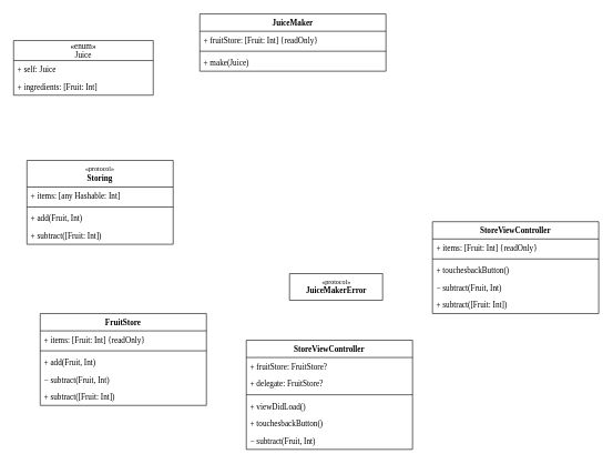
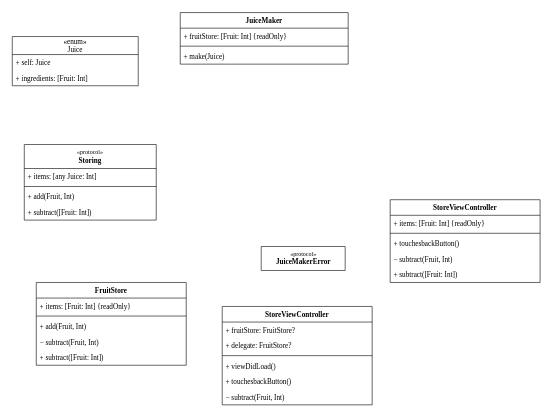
  <mxCell id="0" />
  <mxCell id="1" parent="0" />
  <mxCell id="2" value="«enum»&#10;Juice" style="swimlane;fontStyle=0;childLayout=stackLayout;horizontal=1;startSize=30;fillColor=none;horizontalStack=0;resizeParent=1;resizeParentMax=0;resizeLast=0;collapsible=1;marginBottom=0;fontFamily=JetBrains Mono;fontSource=https%3A%2F%2Ffonts.googleapis.com%2Fcss%3Ffamily%3DJetBrains%2BMono;autosize=1;" vertex="1" parent="1"><mxGeometry x="20" y="60" width="210" height="82" as="geometry"><mxRectangle x="340" y="500" width="100" height="30" as="alternateBounds" /></mxGeometry></mxCell>
  <mxCell id="3" value="+ self: Juice" style="text;strokeColor=none;fillColor=none;align=left;verticalAlign=top;spacingLeft=4;spacingRight=4;overflow=hidden;rotatable=0;points=[[0,0.5],[1,0.5]];portConstraint=eastwest;fontFamily=JetBrains Mono;fontSource=https%3A%2F%2Ffonts.googleapis.com%2Fcss%3Ffamily%3DJetBrains%2BMono;" vertex="1" parent="2"><mxGeometry y="30" width="210" height="26" as="geometry" /></mxCell>
  <mxCell id="4" value="+ ingredients: [Fruit: Int]" style="text;strokeColor=none;fillColor=none;align=left;verticalAlign=top;spacingLeft=4;spacingRight=4;overflow=visible;rotatable=0;points=[[0,0.5],[1,0.5]];portConstraint=eastwest;fontFamily=JetBrains Mono;fontSource=https%3A%2F%2Ffonts.googleapis.com%2Fcss%3Ffamily%3DJetBrains%2BMono;absoluteArcSize=0;noLabel=0;recursiveResize=1;enumerate=0;comic=0;fixedWidth=0;autosize=0;" vertex="1" parent="2"><mxGeometry y="56" width="210" height="26" as="geometry" /></mxCell>
  <mxCell id="5" value="FruitStore" style="swimlane;fontStyle=1;childLayout=stackLayout;horizontal=1;startSize=26;fillColor=none;horizontalStack=0;resizeParent=1;resizeParentMax=0;resizeLast=0;collapsible=1;marginBottom=0;fontFamily=JetBrains Mono;fontSource=https%3A%2F%2Ffonts.googleapis.com%2Fcss%3Ffamily%3DJetBrains%2BMono;" vertex="1" parent="1"><mxGeometry x="60" y="470" width="250" height="138" as="geometry"><mxRectangle x="340" y="500" width="100" height="30" as="alternateBounds" /></mxGeometry></mxCell>
  <mxCell id="6" value="+ items: [Fruit: Int] {readOnly}" style="text;strokeColor=none;fillColor=none;align=left;verticalAlign=top;spacingLeft=4;spacingRight=4;overflow=hidden;rotatable=0;points=[[0,0.5],[1,0.5]];portConstraint=eastwest;fontFamily=JetBrains Mono;fontSource=https%3A%2F%2Ffonts.googleapis.com%2Fcss%3Ffamily%3DJetBrains%2BMono;" vertex="1" parent="5"><mxGeometry y="26" width="250" height="26" as="geometry" /></mxCell>
  <mxCell id="7" value="" style="line;strokeWidth=1;fillColor=none;align=left;verticalAlign=middle;spacingTop=-1;spacingLeft=3;spacingRight=3;rotatable=0;labelPosition=right;points=[];portConstraint=eastwest;strokeColor=inherit;fontFamily=JetBrains Mono;fontSource=https%3A%2F%2Ffonts.googleapis.com%2Fcss%3Ffamily%3DJetBrains%2BMono;" vertex="1" parent="5"><mxGeometry y="52" width="250" height="8" as="geometry" /></mxCell>
  <mxCell id="8" value="+ add(Fruit, Int)" style="text;strokeColor=none;fillColor=none;align=left;verticalAlign=top;spacingLeft=4;spacingRight=4;overflow=hidden;rotatable=0;points=[[0,0.5],[1,0.5]];portConstraint=eastwest;fontFamily=JetBrains Mono;fontSource=https%3A%2F%2Ffonts.googleapis.com%2Fcss%3Ffamily%3DJetBrains%2BMono;" vertex="1" parent="5"><mxGeometry y="60" width="250" height="26" as="geometry" /></mxCell>
  <mxCell id="9" value="− subtract(Fruit, Int)" style="text;strokeColor=none;fillColor=none;align=left;verticalAlign=top;spacingLeft=4;spacingRight=4;overflow=hidden;rotatable=0;points=[[0,0.5],[1,0.5]];portConstraint=eastwest;fontFamily=JetBrains Mono;fontSource=https%3A%2F%2Ffonts.googleapis.com%2Fcss%3Ffamily%3DJetBrains%2BMono;" vertex="1" parent="5"><mxGeometry y="86" width="250" height="26" as="geometry" /></mxCell>
  <mxCell id="10" value="+ subtract([Fruit: Int])" style="text;strokeColor=none;fillColor=none;align=left;verticalAlign=top;spacingLeft=4;spacingRight=4;overflow=hidden;rotatable=0;points=[[0,0.5],[1,0.5]];portConstraint=eastwest;fontFamily=JetBrains Mono;fontSource=https%3A%2F%2Ffonts.googleapis.com%2Fcss%3Ffamily%3DJetBrains%2BMono;" vertex="1" parent="5"><mxGeometry y="112" width="250" height="26" as="geometry" /></mxCell>
  <mxCell id="11" value="&lt;font style=&quot;font-size: 10px;&quot;&gt;&lt;font style=&quot;font-size: 10px;&quot;&gt;«protocol&lt;/font&gt;»&lt;/font&gt;&lt;br&gt;&lt;b&gt;Storing&lt;/b&gt;" style="swimlane;fontStyle=0;childLayout=stackLayout;horizontal=1;startSize=40;fillColor=none;horizontalStack=0;resizeParent=1;resizeParentMax=0;resizeLast=0;collapsible=1;marginBottom=0;html=1;metaEdit=0;resizeWidth=0;swimlaneHead=1;swimlaneBody=1;noLabel=0;portConstraintRotation=0;fontFamily=JetBrains Mono;fontSource=https%3A%2F%2Ffonts.googleapis.com%2Fcss%3Ffamily%3DJetBrains%2BMono;whiteSpace=wrap;backgroundOutline=0;fixedWidth=0;resizable=1;treeFolding=0;treeMoving=0;container=0;fixDash=0;perimeter=rectanglePerimeter;overflow=visible;" vertex="1" parent="1"><mxGeometry x="40" y="240" width="220" height="126" as="geometry"><mxRectangle x="340" y="500" width="100" height="30" as="alternateBounds" /></mxGeometry></mxCell>
- <mxCell id="12" value="+ items: [any Hashable: Int]" style="text;strokeColor=none;fillColor=none;align=left;verticalAlign=top;spacingLeft=4;spacingRight=4;overflow=hidden;rotatable=0;points=[[0,0.5],[1,0.5]];portConstraint=eastwest;fontFamily=JetBrains Mono;fontSource=https%3A%2F%2Ffonts.googleapis.com%2Fcss%3Ffamily%3DJetBrains%2BMono;" vertex="1" parent="11"><mxGeometry y="40" width="220" height="26" as="geometry" /></mxCell>
+ <mxCell id="12" value="+ items: [any Juice: Int]" style="text;strokeColor=none;fillColor=none;align=left;verticalAlign=top;spacingLeft=4;spacingRight=4;overflow=hidden;rotatable=0;points=[[0,0.5],[1,0.5]];portConstraint=eastwest;fontFamily=JetBrains Mono;fontSource=https%3A%2F%2Ffonts.googleapis.com%2Fcss%3Ffamily%3DJetBrains%2BMono;" vertex="1" parent="11"><mxGeometry y="40" width="220" height="26" as="geometry" /></mxCell>
  <mxCell id="13" value="" style="line;strokeWidth=1;fillColor=none;align=left;verticalAlign=middle;spacingTop=-1;spacingLeft=3;spacingRight=3;rotatable=0;labelPosition=right;points=[];portConstraint=eastwest;strokeColor=inherit;fontFamily=JetBrains Mono;fontSource=https%3A%2F%2Ffonts.googleapis.com%2Fcss%3Ffamily%3DJetBrains%2BMono;" vertex="1" parent="11"><mxGeometry y="66" width="220" height="8" as="geometry" /></mxCell>
  <mxCell id="14" value="+ add(Fruit, Int)" style="text;strokeColor=none;fillColor=none;align=left;verticalAlign=top;spacingLeft=4;spacingRight=4;overflow=hidden;rotatable=0;points=[[0,0.5],[1,0.5]];portConstraint=eastwest;fontFamily=JetBrains Mono;fontSource=https%3A%2F%2Ffonts.googleapis.com%2Fcss%3Ffamily%3DJetBrains%2BMono;" vertex="1" parent="11"><mxGeometry y="74" width="220" height="26" as="geometry" /></mxCell>
  <mxCell id="15" value="+ subtract([Fruit: Int])" style="text;strokeColor=none;fillColor=none;align=left;verticalAlign=top;spacingLeft=4;spacingRight=4;overflow=hidden;rotatable=0;points=[[0,0.5],[1,0.5]];portConstraint=eastwest;fontFamily=JetBrains Mono;fontSource=https%3A%2F%2Ffonts.googleapis.com%2Fcss%3Ffamily%3DJetBrains%2BMono;" vertex="1" parent="11"><mxGeometry y="100" width="220" height="26" as="geometry" /></mxCell>
  <mxCell id="16" value="«protocol»&lt;br&gt;&lt;b&gt;&lt;font style=&quot;font-size: 12px;&quot;&gt;JuiceMakerError&lt;/font&gt;&lt;/b&gt;" style="swimlane;fontStyle=0;childLayout=stackLayout;horizontal=1;startSize=52;fillColor=none;horizontalStack=0;resizeParent=1;resizeParentMax=0;resizeLast=0;collapsible=1;marginBottom=0;fontSize=10;html=1;fontFamily=JetBrains Mono;fontSource=https%3A%2F%2Ffonts.googleapis.com%2Fcss%3Ffamily%3DJetBrains%2BMono;" vertex="1" parent="1"><mxGeometry x="435" y="410" width="140" height="40" as="geometry"><mxRectangle x="340" y="500" width="100" height="30" as="alternateBounds" /></mxGeometry></mxCell>
  <mxCell id="17" value="JuiceMaker" style="swimlane;fontStyle=1;childLayout=stackLayout;horizontal=1;startSize=26;fillColor=none;horizontalStack=0;resizeParent=1;resizeParentMax=0;resizeLast=0;collapsible=1;marginBottom=0;fontFamily=JetBrains Mono;fontSource=https%3A%2F%2Ffonts.googleapis.com%2Fcss%3Ffamily%3DJetBrains%2BMono;" vertex="1" parent="1"><mxGeometry x="300" y="20" width="280" height="86" as="geometry"><mxRectangle x="340" y="500" width="100" height="30" as="alternateBounds" /></mxGeometry></mxCell>
  <mxCell id="18" value="+ fruitStore: [Fruit: Int] {readOnly}" style="text;strokeColor=none;fillColor=none;align=left;verticalAlign=top;spacingLeft=4;spacingRight=4;overflow=hidden;rotatable=0;points=[[0,0.5],[1,0.5]];portConstraint=eastwest;fontFamily=JetBrains Mono;fontSource=https%3A%2F%2Ffonts.googleapis.com%2Fcss%3Ffamily%3DJetBrains%2BMono;" vertex="1" parent="17"><mxGeometry y="26" width="280" height="26" as="geometry" /></mxCell>
  <mxCell id="19" value="" style="line;strokeWidth=1;fillColor=none;align=left;verticalAlign=middle;spacingTop=-1;spacingLeft=3;spacingRight=3;rotatable=0;labelPosition=right;points=[];portConstraint=eastwest;strokeColor=inherit;fontFamily=JetBrains Mono;fontSource=https%3A%2F%2Ffonts.googleapis.com%2Fcss%3Ffamily%3DJetBrains%2BMono;" vertex="1" parent="17"><mxGeometry y="52" width="280" height="8" as="geometry" /></mxCell>
  <mxCell id="20" value="+ make(Juice)" style="text;strokeColor=none;fillColor=none;align=left;verticalAlign=top;spacingLeft=4;spacingRight=4;overflow=hidden;rotatable=0;points=[[0,0.5],[1,0.5]];portConstraint=eastwest;fontFamily=JetBrains Mono;fontSource=https%3A%2F%2Ffonts.googleapis.com%2Fcss%3Ffamily%3DJetBrains%2BMono;" vertex="1" parent="17"><mxGeometry y="60" width="280" height="26" as="geometry" /></mxCell>
  <mxCell id="21" value="StoreViewController" style="swimlane;fontStyle=1;childLayout=stackLayout;horizontal=1;startSize=26;fillColor=none;horizontalStack=0;resizeParent=1;resizeParentMax=0;resizeLast=0;collapsible=1;marginBottom=0;fontFamily=JetBrains Mono;fontSource=https%3A%2F%2Ffonts.googleapis.com%2Fcss%3Ffamily%3DJetBrains%2BMono;" vertex="1" parent="1"><mxGeometry x="370" y="510" width="250" height="164" as="geometry"><mxRectangle x="340" y="500" width="100" height="30" as="alternateBounds" /></mxGeometry></mxCell>
  <mxCell id="22" value="+ fruitStore: FruitStore?" style="text;strokeColor=none;fillColor=none;align=left;verticalAlign=top;spacingLeft=4;spacingRight=4;overflow=hidden;rotatable=0;points=[[0,0.5],[1,0.5]];portConstraint=eastwest;fontFamily=JetBrains Mono;fontSource=https%3A%2F%2Ffonts.googleapis.com%2Fcss%3Ffamily%3DJetBrains%2BMono;" vertex="1" parent="21"><mxGeometry y="26" width="250" height="26" as="geometry" /></mxCell>
  <mxCell id="23" value="+ delegate: FruitStore?" style="text;strokeColor=none;fillColor=none;align=left;verticalAlign=top;spacingLeft=4;spacingRight=4;overflow=hidden;rotatable=0;points=[[0,0.5],[1,0.5]];portConstraint=eastwest;fontFamily=JetBrains Mono;fontSource=https%3A%2F%2Ffonts.googleapis.com%2Fcss%3Ffamily%3DJetBrains%2BMono;" vertex="1" parent="21"><mxGeometry y="52" width="250" height="26" as="geometry" /></mxCell>
  <mxCell id="24" value="" style="line;strokeWidth=1;fillColor=none;align=left;verticalAlign=middle;spacingTop=-1;spacingLeft=3;spacingRight=3;rotatable=0;labelPosition=right;points=[];portConstraint=eastwest;strokeColor=inherit;fontFamily=JetBrains Mono;fontSource=https%3A%2F%2Ffonts.googleapis.com%2Fcss%3Ffamily%3DJetBrains%2BMono;" vertex="1" parent="21"><mxGeometry y="78" width="250" height="8" as="geometry" /></mxCell>
  <mxCell id="25" value="+ viewDidLoad()" style="text;strokeColor=none;fillColor=none;align=left;verticalAlign=top;spacingLeft=4;spacingRight=4;overflow=hidden;rotatable=0;points=[[0,0.5],[1,0.5]];portConstraint=eastwest;fontFamily=JetBrains Mono;fontSource=https%3A%2F%2Ffonts.googleapis.com%2Fcss%3Ffamily%3DJetBrains%2BMono;" vertex="1" parent="21"><mxGeometry y="86" width="250" height="26" as="geometry" /></mxCell>
  <mxCell id="26" value="+ touchesbackButton()" style="text;strokeColor=none;fillColor=none;align=left;verticalAlign=top;spacingLeft=4;spacingRight=4;overflow=hidden;rotatable=0;points=[[0,0.5],[1,0.5]];portConstraint=eastwest;fontFamily=JetBrains Mono;fontSource=https%3A%2F%2Ffonts.googleapis.com%2Fcss%3Ffamily%3DJetBrains%2BMono;" vertex="1" parent="21"><mxGeometry y="112" width="250" height="26" as="geometry" /></mxCell>
  <mxCell id="27" value="− subtract(Fruit, Int)" style="text;strokeColor=none;fillColor=none;align=left;verticalAlign=top;spacingLeft=4;spacingRight=4;overflow=hidden;rotatable=0;points=[[0,0.5],[1,0.5]];portConstraint=eastwest;fontFamily=JetBrains Mono;fontSource=https%3A%2F%2Ffonts.googleapis.com%2Fcss%3Ffamily%3DJetBrains%2BMono;" vertex="1" parent="21"><mxGeometry y="138" width="250" height="26" as="geometry" /></mxCell>
  <mxCell id="28" value="StoreViewController" style="swimlane;fontStyle=1;childLayout=stackLayout;horizontal=1;startSize=26;fillColor=none;horizontalStack=0;resizeParent=1;resizeParentMax=0;resizeLast=0;collapsible=1;marginBottom=0;fontFamily=JetBrains Mono;fontSource=https%3A%2F%2Ffonts.googleapis.com%2Fcss%3Ffamily%3DJetBrains%2BMono;" vertex="1" parent="1"><mxGeometry x="650" y="332" width="250" height="138" as="geometry"><mxRectangle x="340" y="500" width="100" height="30" as="alternateBounds" /></mxGeometry></mxCell>
  <mxCell id="29" value="+ items: [Fruit: Int] {readOnly}" style="text;strokeColor=none;fillColor=none;align=left;verticalAlign=top;spacingLeft=4;spacingRight=4;overflow=hidden;rotatable=0;points=[[0,0.5],[1,0.5]];portConstraint=eastwest;fontFamily=JetBrains Mono;fontSource=https%3A%2F%2Ffonts.googleapis.com%2Fcss%3Ffamily%3DJetBrains%2BMono;" vertex="1" parent="28"><mxGeometry y="26" width="250" height="26" as="geometry" /></mxCell>
  <mxCell id="30" value="" style="line;strokeWidth=1;fillColor=none;align=left;verticalAlign=middle;spacingTop=-1;spacingLeft=3;spacingRight=3;rotatable=0;labelPosition=right;points=[];portConstraint=eastwest;strokeColor=inherit;fontFamily=JetBrains Mono;fontSource=https%3A%2F%2Ffonts.googleapis.com%2Fcss%3Ffamily%3DJetBrains%2BMono;" vertex="1" parent="28"><mxGeometry y="52" width="250" height="8" as="geometry" /></mxCell>
  <mxCell id="31" value="+ touchesbackButton()" style="text;strokeColor=none;fillColor=none;align=left;verticalAlign=top;spacingLeft=4;spacingRight=4;overflow=hidden;rotatable=0;points=[[0,0.5],[1,0.5]];portConstraint=eastwest;fontFamily=JetBrains Mono;fontSource=https%3A%2F%2Ffonts.googleapis.com%2Fcss%3Ffamily%3DJetBrains%2BMono;" vertex="1" parent="28"><mxGeometry y="60" width="250" height="26" as="geometry" /></mxCell>
  <mxCell id="32" value="− subtract(Fruit, Int)" style="text;strokeColor=none;fillColor=none;align=left;verticalAlign=top;spacingLeft=4;spacingRight=4;overflow=hidden;rotatable=0;points=[[0,0.5],[1,0.5]];portConstraint=eastwest;fontFamily=JetBrains Mono;fontSource=https%3A%2F%2Ffonts.googleapis.com%2Fcss%3Ffamily%3DJetBrains%2BMono;" vertex="1" parent="28"><mxGeometry y="86" width="250" height="26" as="geometry" /></mxCell>
  <mxCell id="33" value="+ subtract([Fruit: Int])" style="text;strokeColor=none;fillColor=none;align=left;verticalAlign=top;spacingLeft=4;spacingRight=4;overflow=hidden;rotatable=0;points=[[0,0.5],[1,0.5]];portConstraint=eastwest;fontFamily=JetBrains Mono;fontSource=https%3A%2F%2Ffonts.googleapis.com%2Fcss%3Ffamily%3DJetBrains%2BMono;" vertex="1" parent="28"><mxGeometry y="112" width="250" height="26" as="geometry" /></mxCell>
